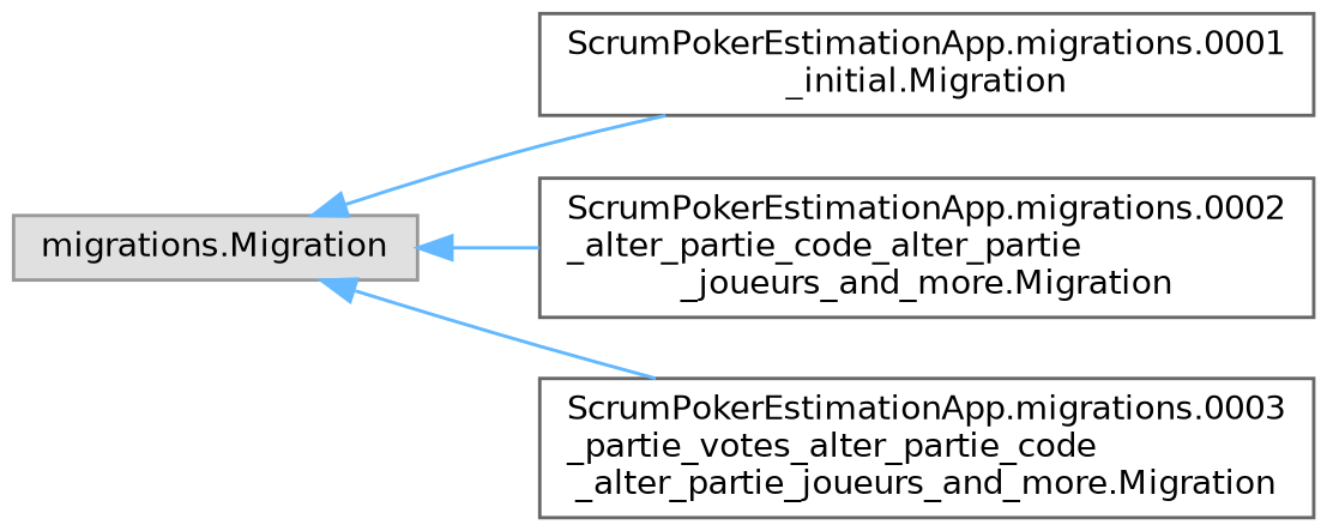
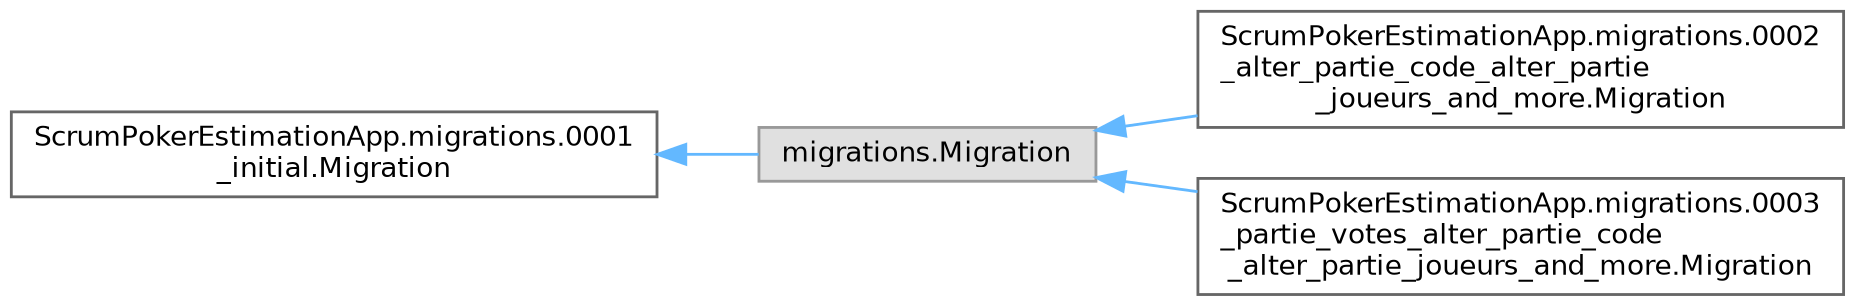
  digraph {
    rankdir=LR
    node [color=grey40 fillcolor=white fontname=Helvetica fontsize=10 shape=box style=filled]
    edge [color=steelblue1 dir=back fontname=Helvetica fontsize=10 labelfontname=Helvetica labelfontsize=10 style=solid]
    n1 [color=grey60 fillcolor="#E0E0E0" height=0.2 label="migrations.Migration" width=0.4]
    n2 [height=0.2 label="ScrumPokerEstimationApp.migrations.0001\l_initial.Migration" width=0.4]
    n3 [height=0.2 label="ScrumPokerEstimationApp.migrations.0002\l_alter_partie_code_alter_partie\l_joueurs_and_more.Migration" width=0.4]
    n4 [height=0.2 label="ScrumPokerEstimationApp.migrations.0003\l_partie_votes_alter_partie_code\l_alter_partie_joueurs_and_more.Migration" width=0.4]
-   n1 -> n2
+   n2 -> n1
    n1 -> n3
    n1 -> n4
  }
